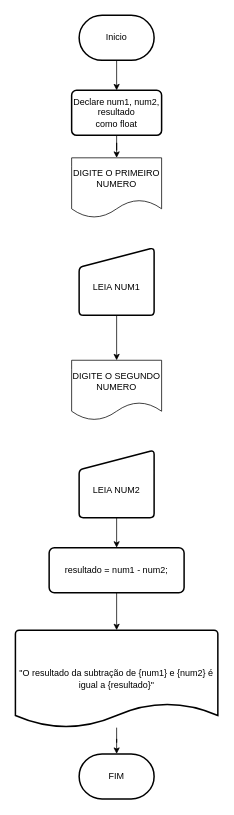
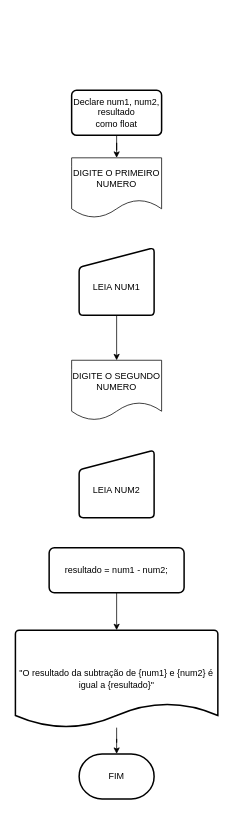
  <mxCell id="0" />
  <mxCell id="1" parent="0" />
- <mxCell id="2" value="" style="edgeStyle=orthogonalEdgeStyle;rounded=0;orthogonalLoop=1;jettySize=auto;html=1;entryX=0.5;entryY=0;entryDx=0;entryDy=0;" parent="1" source="3" target="6" edge="1"><mxGeometry relative="1" as="geometry" /></mxCell>
- <mxCell id="3" value="&lt;div&gt;Inicio&lt;/div&gt;" style="strokeWidth=2;html=1;shape=mxgraph.flowchart.terminator;whiteSpace=wrap;" parent="1" vertex="1"><mxGeometry x="105" y="20" width="100" height="60" as="geometry" /></mxCell>
  <mxCell id="4" value="&lt;div&gt;DIGITE O PRIMEIRO&lt;/div&gt;&lt;div&gt;NUMERO&lt;br&gt;&lt;/div&gt;" style="shape=document;whiteSpace=wrap;html=1;boundedLbl=1;" parent="1" vertex="1"><mxGeometry x="95" y="210" width="120" height="80" as="geometry" /></mxCell>
  <mxCell id="5" value="" style="edgeStyle=orthogonalEdgeStyle;rounded=0;orthogonalLoop=1;jettySize=auto;html=1;" parent="1" source="6" target="4" edge="1"><mxGeometry relative="1" as="geometry" /></mxCell>
  <mxCell id="6" value="&lt;div&gt;Declare num1, num2, resultado&lt;br&gt;&lt;/div&gt;como float" style="whiteSpace=wrap;html=1;strokeWidth=2;rounded=1;arcSize=11;" parent="1" vertex="1"><mxGeometry x="95" y="120" width="120" height="60" as="geometry" /></mxCell>
  <mxCell id="7" value="" style="edgeStyle=orthogonalEdgeStyle;rounded=0;orthogonalLoop=1;jettySize=auto;html=1;" parent="1" source="8" target="9" edge="1"><mxGeometry relative="1" as="geometry" /></mxCell>
  <mxCell id="8" value="&lt;br&gt;&lt;div&gt;LEIA NUM1&lt;/div&gt;" style="html=1;strokeWidth=2;shape=manualInput;whiteSpace=wrap;rounded=1;size=26;arcSize=11;" parent="1" vertex="1"><mxGeometry x="105" y="330" width="100" height="90" as="geometry" /></mxCell>
  <mxCell id="9" value="&lt;div&gt;DIGITE O SEGUNDO&lt;br&gt;&lt;/div&gt;&lt;div&gt;NUMERO&lt;br&gt;&lt;/div&gt;" style="shape=document;whiteSpace=wrap;html=1;boundedLbl=1;" parent="1" vertex="1"><mxGeometry x="95" y="480" width="120" height="80" as="geometry" /></mxCell>
- <mxCell id="10" value="" style="edgeStyle=orthogonalEdgeStyle;rounded=0;orthogonalLoop=1;jettySize=auto;html=1;" parent="1" source="11" target="13" edge="1"><mxGeometry relative="1" as="geometry" /></mxCell>
  <mxCell id="11" value="&lt;br&gt;&lt;div&gt;LEIA NUM2&lt;/div&gt;" style="html=1;strokeWidth=2;shape=manualInput;whiteSpace=wrap;rounded=1;size=26;arcSize=11;" parent="1" vertex="1"><mxGeometry x="105" y="600" width="100" height="90" as="geometry" /></mxCell>
  <mxCell id="12" value="" style="edgeStyle=orthogonalEdgeStyle;rounded=0;orthogonalLoop=1;jettySize=auto;html=1;" parent="1" source="13" target="15" edge="1"><mxGeometry relative="1" as="geometry" /></mxCell>
  <mxCell id="13" value="&lt;div&gt;resultado = num1 - num2;&lt;/div&gt;" style="rounded=1;whiteSpace=wrap;html=1;absoluteArcSize=1;arcSize=14;strokeWidth=2;" parent="1" vertex="1"><mxGeometry x="65" y="730" width="180" height="60" as="geometry" /></mxCell>
  <mxCell id="14" value="" style="edgeStyle=orthogonalEdgeStyle;rounded=0;orthogonalLoop=1;jettySize=auto;html=1;" edge="1" parent="1" source="15" target="16"><mxGeometry relative="1" as="geometry" /></mxCell>
  <mxCell id="15" value="&quot;O resultado da subtração de {num1} e {num2} é igual a {resultado}&quot; " style="strokeWidth=2;html=1;shape=mxgraph.flowchart.document2;whiteSpace=wrap;size=0.25;" parent="1" vertex="1"><mxGeometry x="20" y="840" width="270" height="130" as="geometry" /></mxCell>
  <mxCell id="16" value="FIM" style="strokeWidth=2;html=1;shape=mxgraph.flowchart.terminator;whiteSpace=wrap;" vertex="1" parent="1"><mxGeometry x="105" y="1005" width="100" height="60" as="geometry" /></mxCell>
